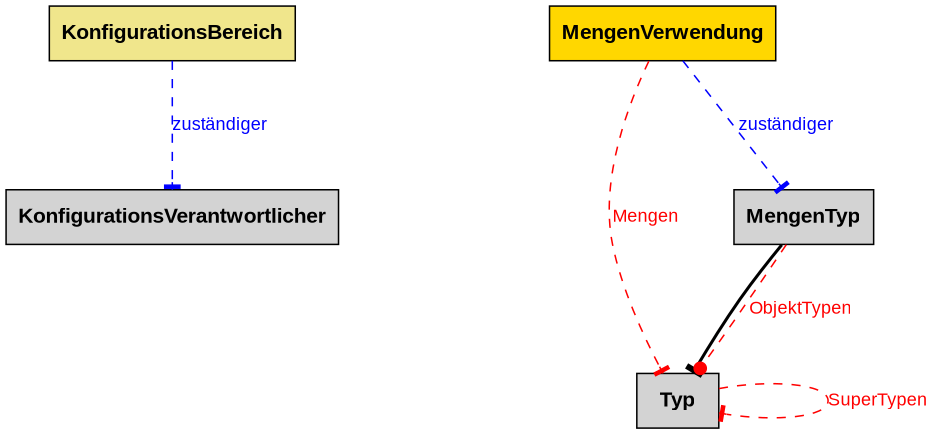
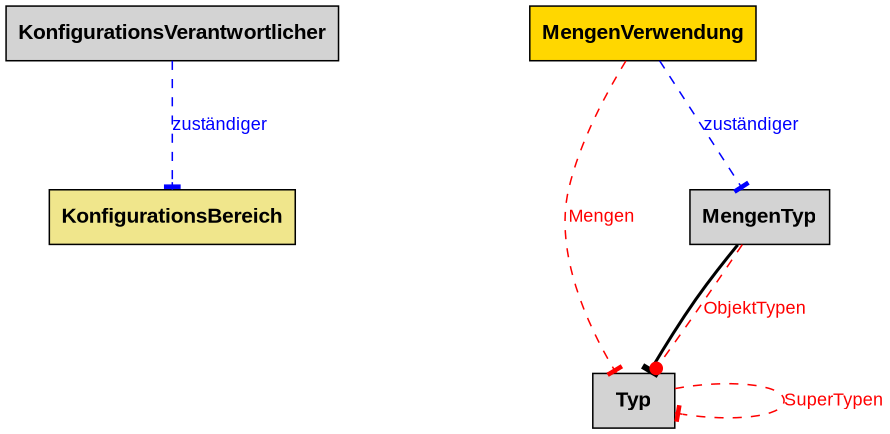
  digraph {
    nodesep=1
    ranksep=1
    node [fillcolor=lightgrey fontname="Arial bold" fontsize=14 ranksep=2 shape=rect style=filled]
    edge [arrowhead=tee color=red fontcolor=red fontname=Arial fontsize=12 style=dashed]
    KonfigurationsBereich [fillcolor=khaki]
    KonfigurationsVerantwortlicher
    Typ
    MengenVerwendung [fillcolor=gold]
    MengenTyp
-   KonfigurationsBereich -> KonfigurationsVerantwortlicher [color=blue fontcolor=blue label="zuständiger"]
+   KonfigurationsVerantwortlicher -> KonfigurationsBereich [color=blue fontcolor=blue label="zuständiger"]
    Typ -> Typ [label=SuperTypen]
    MengenVerwendung -> Typ [label=Mengen]
    MengenVerwendung -> MengenTyp [color=blue fontcolor=blue label="zuständiger"]
    MengenTyp -> Typ [style=bold color="" fontcolor=""]
    MengenTyp -> Typ [arrowhead=dot label=ObjektTypen]
  }
